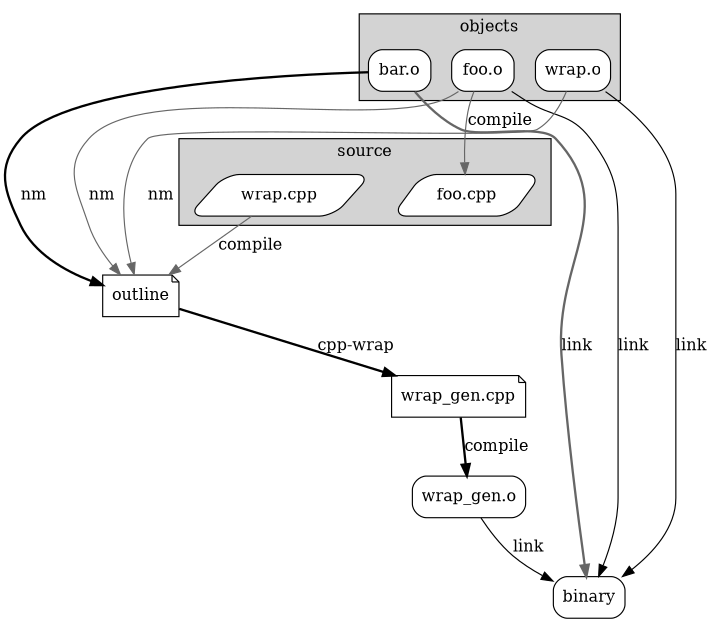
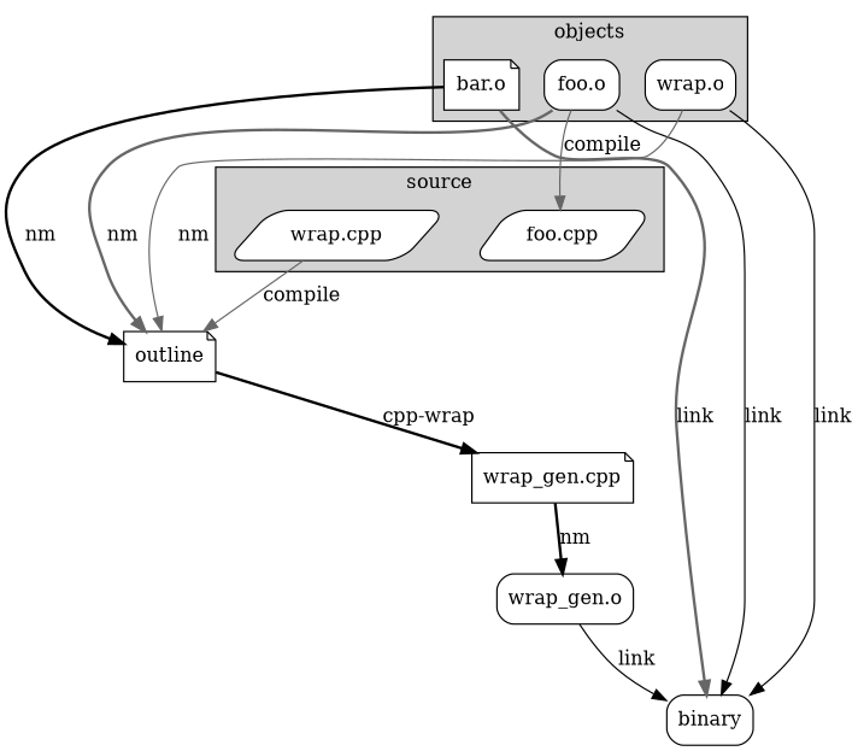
  digraph {
    rankdir=TB
    node [fillcolor=white shape=box style="rounded,filled"]
    edge [color=black style=solid]
    n1 [label="foo.cpp" shape=parallelogram]
    n2 [label="wrap.cpp" shape=parallelogram]
    n3 [label="foo.o"]
-   n4 [label="bar.o"]
+   n4 [label="bar.o" shape=note]
    n5 [label="wrap.o"]
    outline [shape=note]
    binary
    n8 [label="wrap_gen.cpp" shape=note]
    n9 [label="wrap_gen.o"]
    subgraph cluster_1 {
      bgcolor=lightgrey
      label=source
      n1
      n2
    }
    subgraph cluster_2 {
      bgcolor=lightgrey
      label=objects
      n3
      n4
      n5
    }
    n2 -> outline [color=gray40 label=compile]
    n3 -> n1 [color=gray40 label=compile]
-   n3 -> outline [color=gray40 label=nm]
+   n3 -> outline [color=gray40 label=nm style=bold]
    n3 -> binary [label=link]
    n4 -> outline [label=nm style=bold]
    n4 -> binary [color=gray40 label=link style=bold]
    n5 -> outline [color=gray40 label=nm]
    n5 -> binary [label=link]
    outline -> n8 [label="cpp-wrap" style=bold]
-   n8 -> n9 [label=compile style=bold]
+   n8 -> n9 [label=nm style=bold]
    n9 -> binary [label=link]
  }
